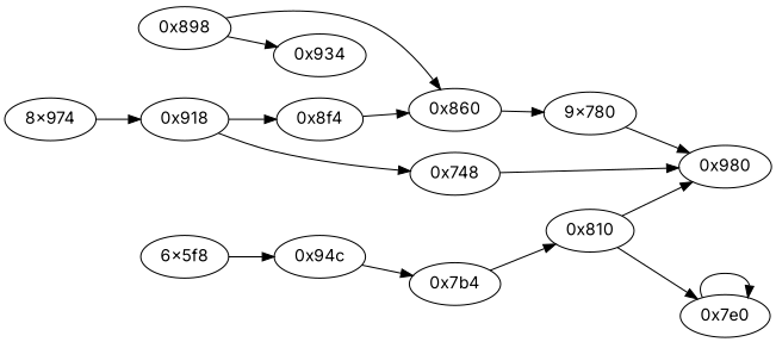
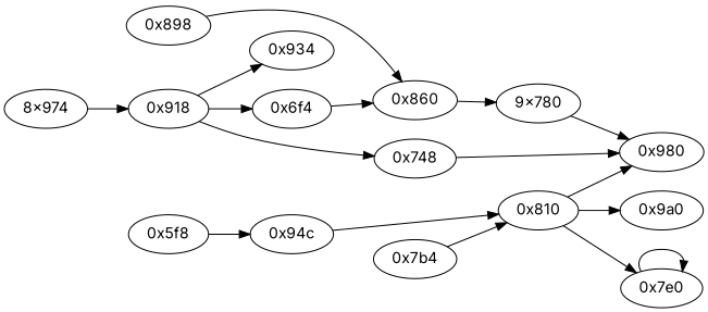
  digraph {
    fontname=Inter
    rankdir=LR
    node [fontname=Inter opcode="[u'ldr', u'ldr', u'b']"]
    edge [fontname=Inter]
    "0x934" [opcode="[u'ldrb', u'ldr', u'ldr', u'cmp', u'mov', u'b']"]
    "0x748" [opcode="[u'ldr', u'ldr', u'ldr', u'add', u'b']"]
    "0x980" [opcode="[u'ldr', u'ldr', u'ldr', u'mov', u'add', u'add', u'sub', u'b']"]
-   "0x6f4" [opcode="[u'ldr', u'mov', u'cmp', u'mov']" label="0x8f4"]
+   "0x6f4" [opcode="[u'ldr', u'mov', u'cmp', u'mov']"]
    "0x860" [opcode="[u'ldr', u'ldr', u'ldr', u'mul', u'str', u'b']"]
    n6 [label="9x780"]
    "0x94c" [opcode="[u'ldrb', u'ldrb', u'mov', u'cmp', u'mov', u'cmp', u'mov', u'teq', u'mov', u'b']"]
    "0x7b4" [opcode="[u'ldr', u'mov', u'mov', u'b']"]
    "0x810" [opcode="[u'ldr', u'str', u'str', u'ldr', u'ldrb', u'str', u'ldr', u'ldr', u'ldr', u'ldr', u'cmp', u'mov', u'b']"]
    "0x7e0" [opcode="[u'ldr', u'mov', u'cmp', u'mov', u'b']"]
+   "0x9a0" [opcode="[u'ldr', u'ldr', u'add', u'bl', u'mov', u'sub', u'pop']"]
    "0x918" [opcode="[u'ldr', u'ldr', u'cmp', u'mov', u'mov', u'strb', u'b']"]
    n13 [label="8x974"]
    "0x898" [opcode="[u'ldr', u'ldr', u'ldr', u'ldr', u'ldr', u'ldr', u'ldr', u'ldr', u'ldr', u'ldr', u'ldr', u'ldr', u'ldr', u'ldr', u'ldr', u'ldr', u'ldr', u'ldr', u'ldr', u'ldr', u'ldr', u'ldr', u'ldr', u'b']"]
-   "0x5f8" [opcode="[u'push', u'add', u'sub', u'ldr', u'str', u'mov', u'mov', u'ldr', u'ldr', u'sub', u'sub', u'add', u'mul', u'mvn', u'eor', u'and', u'ldr', u'mov', u'mov', u'ldr', u'ldr', u'ldr', u'cmp', u'mov', u'str', u'mov', u'orr', u'mov', u'teq', u'mov', u'cmp', u'mov', u'mov', u'cmp', u'eor', u'mov', u'strb', u'strb', u'eor', u'and', u'orr', u'ldr', u'mov', u'orr', u'str', u'ldr', u'ldr', u'mov', u'str', u'ldr', u'str', u'mov', u'cmp', u'ldr', u'ldr', u'ldr', u'ldr', u'str', u'mov', u'ldr', u'ldr', u'str', u'b']" label="6x5f8"]
+   "0x5f8" [opcode="[u'push', u'add', u'sub', u'ldr', u'str', u'mov', u'mov', u'ldr', u'ldr', u'sub', u'sub', u'add', u'mul', u'mvn', u'eor', u'and', u'ldr', u'mov', u'mov', u'ldr', u'ldr', u'ldr', u'cmp', u'mov', u'str', u'mov', u'orr', u'mov', u'teq', u'mov', u'cmp', u'mov', u'mov', u'cmp', u'eor', u'mov', u'strb', u'strb', u'eor', u'and', u'orr', u'ldr', u'mov', u'orr', u'str', u'ldr', u'ldr', u'mov', u'str', u'ldr', u'str', u'mov', u'cmp', u'ldr', u'ldr', u'ldr', u'ldr', u'str', u'mov', u'ldr', u'ldr', u'str', u'b']"]
    "0x748" -> "0x980"
    "0x6f4" -> "0x860"
    "0x860" -> n6
    n6 -> "0x980"
-   "0x94c" -> "0x7b4"
+   "0x94c" -> "0x810"
    "0x7b4" -> "0x810"
    "0x810" -> "0x980"
    "0x810" -> "0x7e0"
+   "0x810" -> "0x9a0"
    "0x7e0" -> "0x7e0"
-   "0x898" -> "0x934"
+   "0x918" -> "0x934"
    "0x918" -> "0x748"
    "0x918" -> "0x6f4"
    n13 -> "0x918"
    "0x898" -> "0x860"
    "0x5f8" -> "0x94c"
  }
